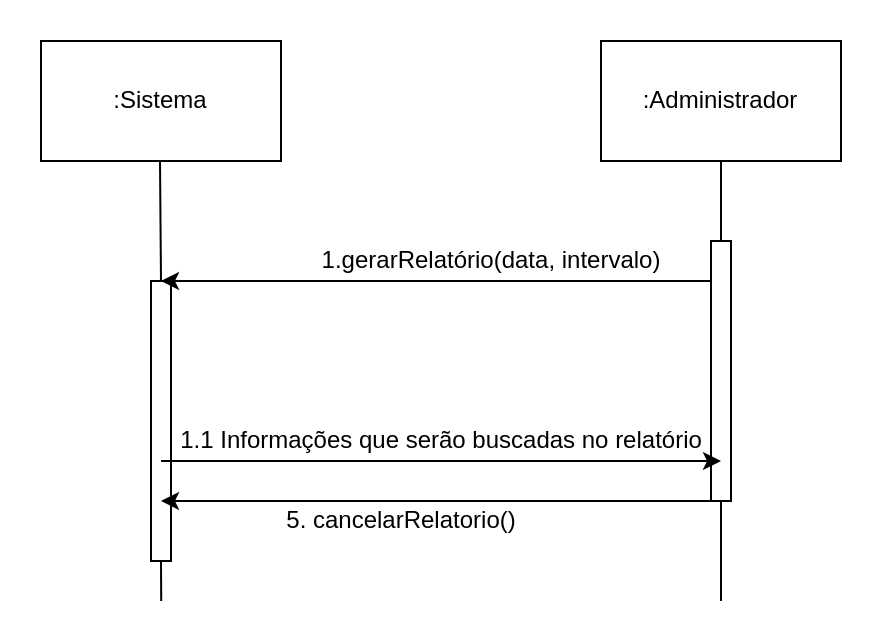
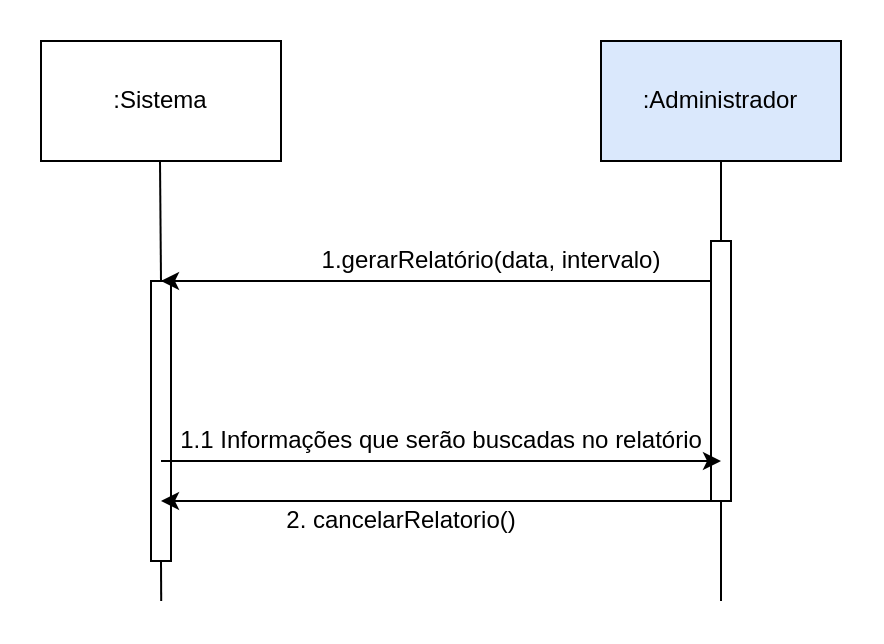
  <mxCell id="0" />
  <mxCell id="1" parent="0" />
  <mxCell id="2" value=":Sistema" style="rounded=0;whiteSpace=wrap;html=1;" parent="1" vertex="1"><mxGeometry x="20" y="20" width="120" height="60" as="geometry" /></mxCell>
  <mxCell id="3" value="" style="endArrow=none;html=1;rounded=0;" parent="1" edge="1"><mxGeometry width="50" height="50" relative="1" as="geometry"><mxPoint x="80" y="140" as="sourcePoint" /><mxPoint x="79.5" y="80" as="targetPoint" /></mxGeometry></mxCell>
  <mxCell id="4" value="" style="rounded=0;whiteSpace=wrap;html=1;" parent="1" vertex="1"><mxGeometry x="75" y="140" width="10" height="140" as="geometry" /></mxCell>
  <mxCell id="5" value="" style="endArrow=classic;html=1;rounded=0;" parent="1" edge="1"><mxGeometry width="50" height="50" relative="1" as="geometry"><mxPoint x="360" y="140" as="sourcePoint" /><mxPoint x="80" y="140" as="targetPoint" /></mxGeometry></mxCell>
- <mxCell id="6" value=":Administrador" style="rounded=0;whiteSpace=wrap;html=1;" parent="1" vertex="1"><mxGeometry x="300" y="20" width="120" height="60" as="geometry" /></mxCell>
+ <mxCell id="6" value=":Administrador" style="rounded=0;whiteSpace=wrap;html=1;fillColor=#dae8fc;" parent="1" vertex="1"><mxGeometry x="300" y="20" width="120" height="60" as="geometry" /></mxCell>
  <mxCell id="7" value="" style="endArrow=none;html=1;rounded=0;" parent="1" source="6" edge="1"><mxGeometry width="50" height="50" relative="1" as="geometry"><mxPoint x="360.5" y="140" as="sourcePoint" /><mxPoint x="360" y="120" as="targetPoint" /></mxGeometry></mxCell>
  <mxCell id="8" value="" style="rounded=0;whiteSpace=wrap;html=1;" parent="1" vertex="1"><mxGeometry x="355" y="120" width="10" height="130" as="geometry" /></mxCell>
  <mxCell id="9" value="1.gerarRelatório(data, intervalo)" style="text;html=1;align=center;verticalAlign=middle;resizable=0;points=[];autosize=1;strokeColor=none;fillColor=none;" parent="1" vertex="1"><mxGeometry x="150" y="115" width="190" height="30" as="geometry" /></mxCell>
  <mxCell id="10" value="" style="endArrow=classic;html=1;rounded=0;" parent="1" edge="1"><mxGeometry width="50" height="50" relative="1" as="geometry"><mxPoint x="80" y="230" as="sourcePoint" /><mxPoint x="360" y="230" as="targetPoint" /></mxGeometry></mxCell>
  <mxCell id="11" value="1.1 Informações que serão buscadas no relatório" style="text;html=1;align=center;verticalAlign=middle;resizable=0;points=[];autosize=1;strokeColor=none;fillColor=none;" parent="1" vertex="1"><mxGeometry x="80" y="210" width="280" height="20" as="geometry" /></mxCell>
  <mxCell id="12" value="" style="endArrow=classic;html=1;rounded=0;" parent="1" edge="1"><mxGeometry width="50" height="50" relative="1" as="geometry"><mxPoint x="355" y="250" as="sourcePoint" /><mxPoint x="80" y="250" as="targetPoint" /></mxGeometry></mxCell>
- <mxCell id="13" value="5. cancelarRelatorio()" style="text;html=1;align=center;verticalAlign=middle;resizable=0;points=[];autosize=1;strokeColor=none;fillColor=none;" parent="1" vertex="1"><mxGeometry x="135" y="250" width="130" height="20" as="geometry" /></mxCell>
+ <mxCell id="13" value="2. cancelarRelatorio()" style="text;html=1;align=center;verticalAlign=middle;resizable=0;points=[];autosize=1;strokeColor=none;fillColor=none;" parent="1" vertex="1"><mxGeometry x="135" y="250" width="130" height="20" as="geometry" /></mxCell>
  <mxCell id="14" value="" style="endArrow=none;html=1;rounded=0;entryX=0.5;entryY=1;entryDx=0;entryDy=0;" parent="1" target="8" edge="1"><mxGeometry width="50" height="50" relative="1" as="geometry"><mxPoint x="360" y="300" as="sourcePoint" /><mxPoint x="359.5" y="240" as="targetPoint" /></mxGeometry></mxCell>
  <mxCell id="15" value="" style="endArrow=none;html=1;rounded=0;" parent="1" edge="1"><mxGeometry width="50" height="50" relative="1" as="geometry"><mxPoint x="80.1" y="300" as="sourcePoint" /><mxPoint x="80" y="280" as="targetPoint" /></mxGeometry></mxCell>
